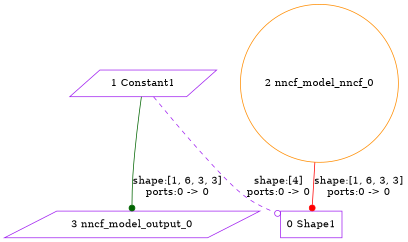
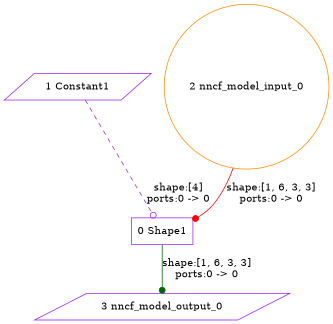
  strict digraph {
    node [color=purple shape=parallelogram]
    edge [arrowhead=dot style=solid]
    "0 Shape1" [shape=box type=Shape]
    "1 Constant1" [type=ConstantOfShape]
    "3 nncf_model_output_0" [type=nncf_model_output]
-   "2 nncf_model_input_0" [color=darkorange shape=circle type=nncf_model_input label="2 nncf_model_nncf_0"]
+   "2 nncf_model_input_0" [color=darkorange shape=circle type=nncf_model_input]
    "1 Constant1" -> "0 Shape1" [arrowhead=odot color=purple label="shape:[4]\nports:0 -> 0" style=dashed]
-   "1 Constant1" -> "3 nncf_model_output_0" [color=darkgreen label="shape:[1, 6, 3, 3]\nports:0 -> 0"]
+   "0 Shape1" -> "3 nncf_model_output_0" [color=darkgreen label="shape:[1, 6, 3, 3]\nports:0 -> 0"]
    "2 nncf_model_input_0" -> "0 Shape1" [color=red label="shape:[1, 6, 3, 3]\nports:0 -> 0"]
  }
